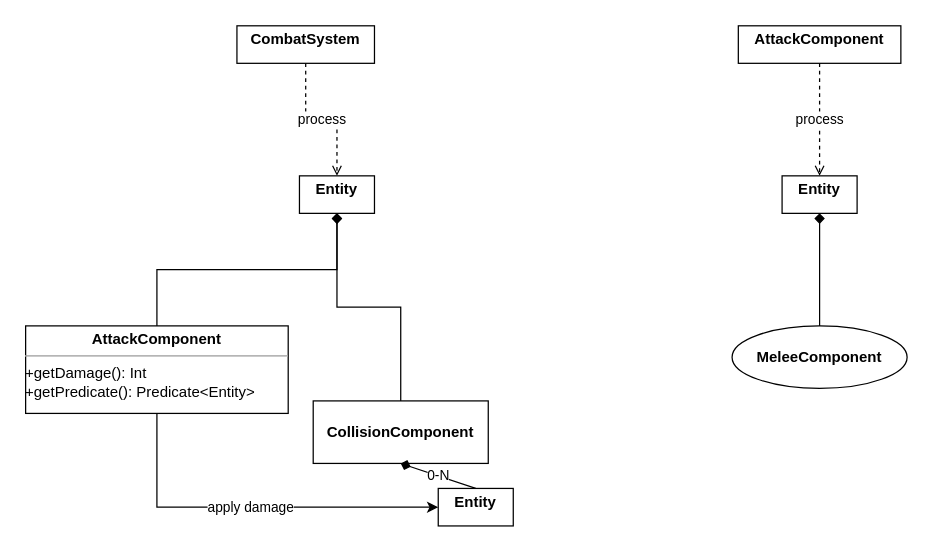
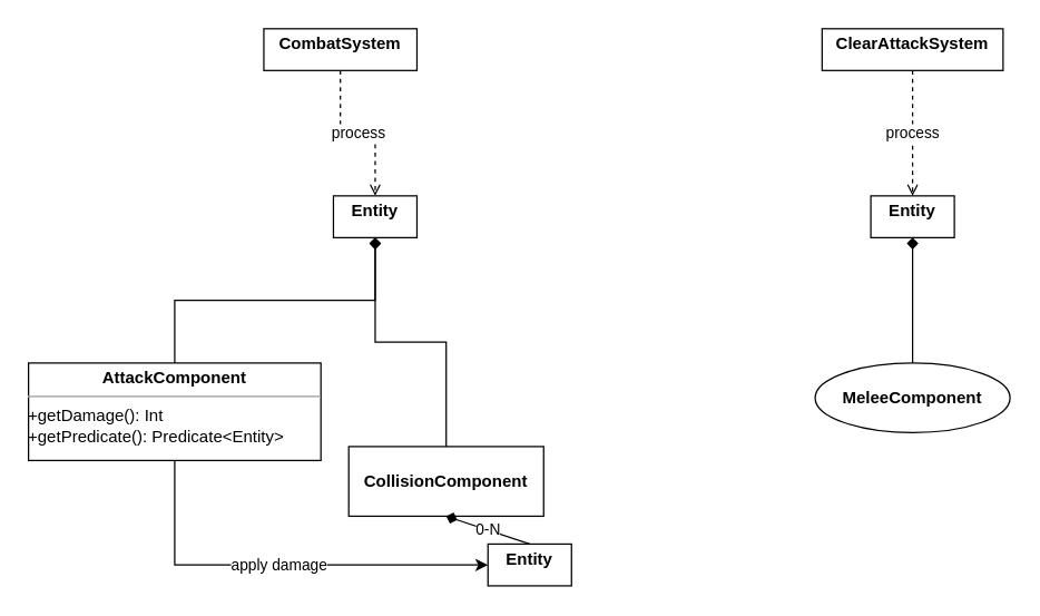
  <mxCell id="0" />
  <mxCell id="1" parent="0" />
  <mxCell id="2" value="process" style="edgeStyle=orthogonalEdgeStyle;rounded=0;orthogonalLoop=1;jettySize=auto;html=1;entryX=0.5;entryY=0;entryDx=0;entryDy=0;endArrow=open;endFill=0;dashed=1;" edge="1" parent="1" source="3" target="6"><mxGeometry relative="1" as="geometry" /></mxCell>
  <mxCell id="3" value="&lt;p style=&quot;margin:0px;margin-top:4px;text-align:center;&quot;&gt;&lt;b&gt;CombatSystem&lt;/b&gt;&lt;/p&gt;" style="verticalAlign=top;align=left;overflow=fill;fontSize=12;fontFamily=Helvetica;html=1;whiteSpace=wrap;" vertex="1" parent="1"><mxGeometry x="189" y="20" width="110" height="30" as="geometry" /></mxCell>
  <mxCell id="4" style="edgeStyle=elbowEdgeStyle;rounded=0;orthogonalLoop=1;jettySize=auto;html=1;entryX=0.5;entryY=1;entryDx=0;entryDy=0;endArrow=diamond;endFill=0;exitX=0.5;exitY=0;exitDx=0;exitDy=0;elbow=vertical;" edge="1" parent="1" source="5" target="6"><mxGeometry relative="1" as="geometry"><mxPoint x="410" y="270" as="sourcePoint" /></mxGeometry></mxCell>
  <mxCell id="5" value="&lt;p style=&quot;margin:0px;margin-top:4px;text-align:center;&quot;&gt;&lt;br&gt;&lt;b&gt;CollisionComponent&lt;/b&gt;&lt;/p&gt;" style="verticalAlign=top;align=left;overflow=fill;fontSize=12;fontFamily=Helvetica;html=1;whiteSpace=wrap;" vertex="1" parent="1"><mxGeometry x="250" y="320" width="140" height="50" as="geometry" /></mxCell>
  <mxCell id="6" value="&lt;p style=&quot;margin:0px;margin-top:4px;text-align:center;&quot;&gt;&lt;b&gt;Entity&lt;/b&gt;&lt;/p&gt;" style="verticalAlign=top;align=left;overflow=fill;fontSize=12;fontFamily=Helvetica;html=1;whiteSpace=wrap;" vertex="1" parent="1"><mxGeometry x="239" y="140" width="60" height="30" as="geometry" /></mxCell>
  <mxCell id="7" style="edgeStyle=elbowEdgeStyle;rounded=0;orthogonalLoop=1;jettySize=auto;html=1;entryX=0.5;entryY=1;entryDx=0;entryDy=0;endArrow=diamond;endFill=1;exitX=0.5;exitY=0;exitDx=0;exitDy=0;elbow=vertical;" edge="1" parent="1" source="9" target="6"><mxGeometry relative="1" as="geometry"><mxPoint x="170" y="240" as="sourcePoint" /></mxGeometry></mxCell>
  <mxCell id="8" value="apply damage" style="edgeStyle=elbowEdgeStyle;rounded=0;orthogonalLoop=1;jettySize=auto;html=1;entryX=0;entryY=0.5;entryDx=0;entryDy=0;elbow=vertical;" edge="1" parent="1" source="9" target="16"><mxGeometry relative="1" as="geometry"><mxPoint x="310" y="405" as="targetPoint" /><Array as="points"><mxPoint x="125" y="405" /><mxPoint x="125" y="380" /><mxPoint x="210" y="400" /></Array></mxGeometry></mxCell>
  <mxCell id="9" value="&lt;p style=&quot;margin:0px;margin-top:4px;text-align:center;&quot;&gt;&lt;b&gt;AttackComponent&lt;/b&gt;&lt;/p&gt;&lt;hr size=&quot;1&quot;&gt;&lt;div style=&quot;height:2px;&quot;&gt;+getDamage(): Int&lt;br&gt;+getPredicate(): Predicate&amp;lt;Entity&amp;gt;&lt;/div&gt;&lt;div style=&quot;height:2px;&quot;&gt;&lt;br&gt;&lt;/div&gt;" style="verticalAlign=top;align=left;overflow=fill;fontSize=12;fontFamily=Helvetica;html=1;whiteSpace=wrap;" vertex="1" parent="1"><mxGeometry x="20" y="260" width="210" height="70" as="geometry" /></mxCell>
- <mxCell id="10" value="&lt;p style=&quot;margin:0px;margin-top:4px;text-align:center;&quot;&gt;&lt;b&gt;AttackComponent&lt;/b&gt;&lt;/p&gt;" style="verticalAlign=top;align=left;overflow=fill;fontSize=12;fontFamily=Helvetica;html=1;whiteSpace=wrap;" vertex="1" parent="1"><mxGeometry x="590" y="20" width="130" height="30" as="geometry" /></mxCell>
+ <mxCell id="10" value="&lt;p style=&quot;margin:0px;margin-top:4px;text-align:center;&quot;&gt;&lt;b&gt;ClearAttackSystem&lt;/b&gt;&lt;/p&gt;" style="verticalAlign=top;align=left;overflow=fill;fontSize=12;fontFamily=Helvetica;html=1;whiteSpace=wrap;" vertex="1" parent="1"><mxGeometry x="590" y="20" width="130" height="30" as="geometry" /></mxCell>
  <mxCell id="11" value="process" style="edgeStyle=orthogonalEdgeStyle;rounded=0;orthogonalLoop=1;jettySize=auto;html=1;endArrow=open;endFill=0;dashed=1;exitX=0.5;exitY=1;exitDx=0;exitDy=0;entryX=0.5;entryY=0;entryDx=0;entryDy=0;" edge="1" parent="1" source="10" target="12"><mxGeometry relative="1" as="geometry"><mxPoint x="654.66" y="70" as="sourcePoint" /><mxPoint x="655" y="140" as="targetPoint" /></mxGeometry></mxCell>
  <mxCell id="12" value="&lt;p style=&quot;margin:0px;margin-top:4px;text-align:center;&quot;&gt;&lt;b&gt;Entity&lt;/b&gt;&lt;/p&gt;" style="verticalAlign=top;align=left;overflow=fill;fontSize=12;fontFamily=Helvetica;html=1;whiteSpace=wrap;" vertex="1" parent="1"><mxGeometry x="625" y="140" width="60" height="30" as="geometry" /></mxCell>
  <mxCell id="13" value="&lt;p style=&quot;margin:0px;margin-top:4px;text-align:center;&quot;&gt;&lt;br&gt;&lt;b&gt;MeleeComponent&lt;/b&gt;&lt;/p&gt;" style="ellipse;verticalAlign=top;align=left;overflow=fill;fontSize=12;fontFamily=Helvetica;html=1;whiteSpace=wrap;" vertex="1" parent="1"><mxGeometry x="585" y="260" width="140" height="50" as="geometry" /></mxCell>
  <mxCell id="14" style="edgeStyle=elbowEdgeStyle;rounded=0;orthogonalLoop=1;jettySize=auto;html=1;entryX=0.5;entryY=1;entryDx=0;entryDy=0;endArrow=diamond;endFill=1;exitX=0.5;exitY=0;exitDx=0;exitDy=0;elbow=vertical;" edge="1" parent="1" source="13" target="12"><mxGeometry relative="1" as="geometry"><mxPoint x="390" y="270" as="sourcePoint" /><mxPoint x="279" y="180" as="targetPoint" /></mxGeometry></mxCell>
  <mxCell id="15" value="0-N" style="rounded=0;orthogonalLoop=1;jettySize=auto;html=1;entryX=0.5;entryY=1;entryDx=0;entryDy=0;endArrow=diamond;endFill=1;exitX=0.5;exitY=0;exitDx=0;exitDy=0;" edge="1" parent="1" source="16" target="5"><mxGeometry relative="1" as="geometry"><mxPoint x="380" y="380" as="sourcePoint" /></mxGeometry></mxCell>
  <mxCell id="16" value="&lt;p style=&quot;margin:0px;margin-top:4px;text-align:center;&quot;&gt;&lt;b&gt;Entity&lt;/b&gt;&lt;/p&gt;" style="verticalAlign=top;align=left;overflow=fill;fontSize=12;fontFamily=Helvetica;html=1;whiteSpace=wrap;" vertex="1" parent="1"><mxGeometry x="350" y="390" width="60" height="30" as="geometry" /></mxCell>
